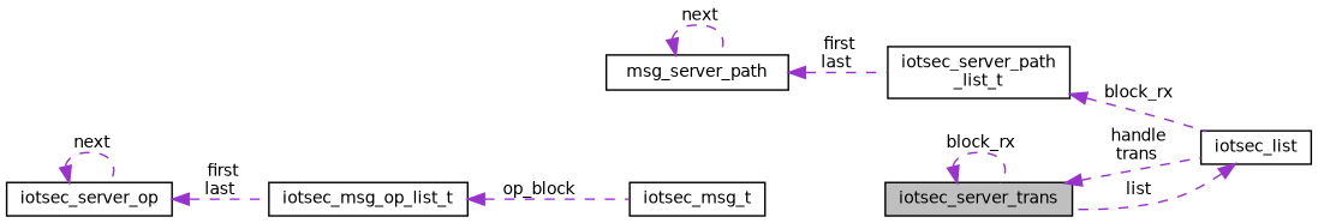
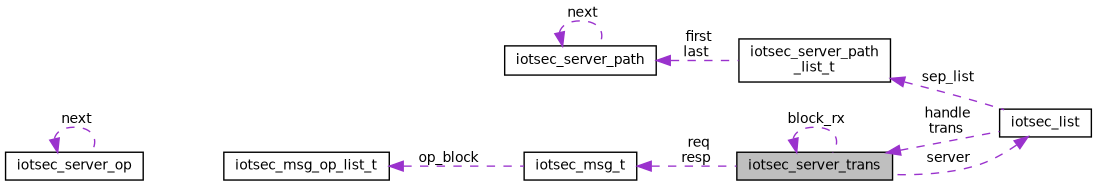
  digraph {
    rankdir=LR
    node [color=black fillcolor=white fontname=Helvetica fontsize=10 shape=record style=filled]
    edge [color=darkorchid3 dir=back fontname=Helvetica fontsize=10 labelfontname=Helvetica labelfontsize=10 style=dashed]
    n1 [fillcolor=grey75 fontcolor=black height=0.2 label=iotsec_server_trans width=0.4]
    n2 [height=0.2 label=iotsec_list width=0.4]
    n3 [height=0.2 label="iotsec_server_path\l_list_t" width=0.4]
-   n4 [height=0.2 label=msg_server_path width=0.4]
+   n4 [height=0.2 label=iotsec_server_path width=0.4]
    n5 [height=0.2 label=iotsec_msg_t width=0.4]
    n6 [height=0.2 label=iotsec_msg_op_list_t width=0.4]
    n7 [height=0.2 label=iotsec_server_op width=0.4]
    n1 -> n1 [label=" block_rx"]
    n1 -> n2 [label=" handle\ntrans"]
-   n2 -> n1 [label=" list"]
-   n3 -> n2 [label=" block_rx"]
+   n2 -> n1 [label=" server"]
+   n3 -> n2 [label=" sep_list"]
    n4 -> n3 [label=" first\nlast"]
    n4 -> n4 [label=" next"]
+   n5 -> n1 [label=" req\nresp"]
    n6 -> n5 [label=" op_block"]
-   n7 -> n6 [label=" first\nlast"]
    n7 -> n7 [label=" next"]
  }
